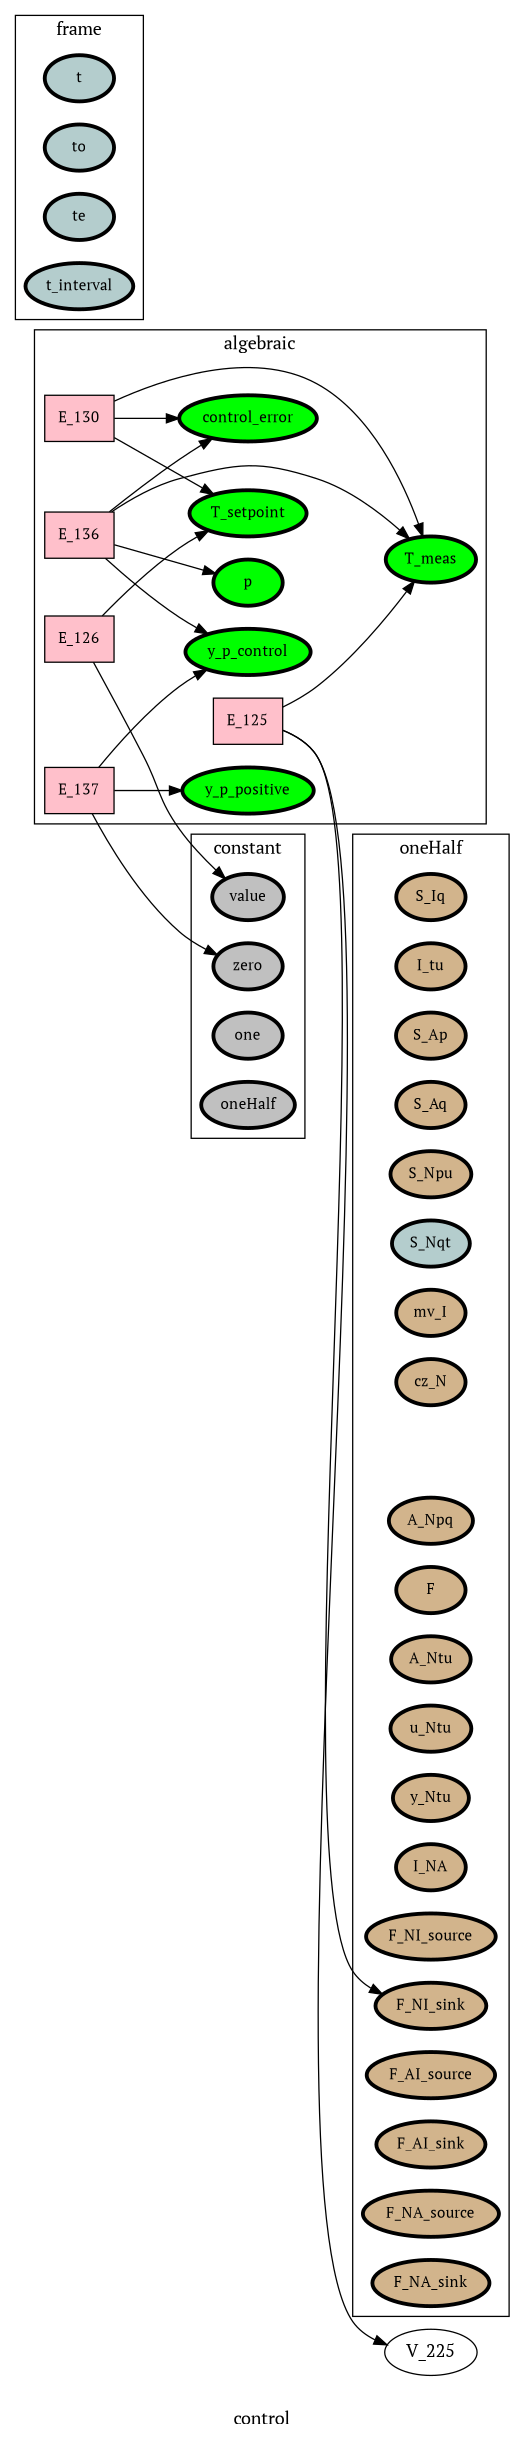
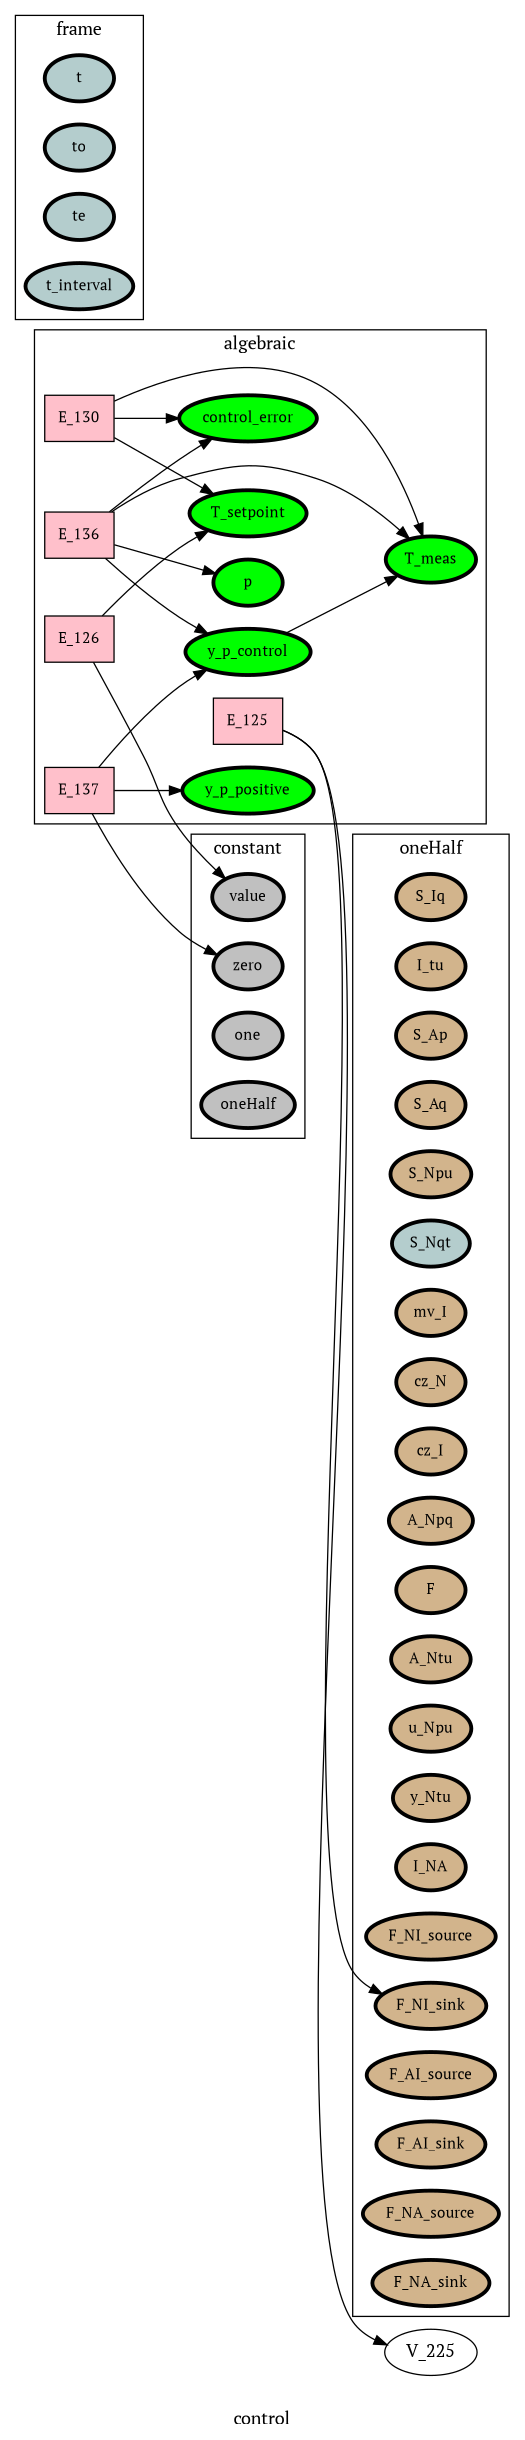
  digraph {
    fontname="PT Serif"
    label=control
    rankdir=LR
    node [fillcolor=tan fontname="PT Serif" fontsize=12 penwidth=3 style=filled]
    edge [fontname="PT Serif" splines=ortho]
    n1 [label=S_Iq]
    n2 [label=I_tu]
    n3 [label=S_Ap]
    n4 [label=S_Aq]
    n5 [label=S_Npu]
    n6 [fillcolor=lightcyan3 label=S_Nqt]
    n7 [label=mv_I]
    n8 [label=cz_N]
+   n9 [label=cz_I]
    n10 [label=A_Npq]
    n11 [label=F]
    n12 [label=A_Ntu]
-   n13 [label=u_Ntu]
+   n13 [label=u_Npu]
    n14 [label=y_Ntu]
    n15 [label=I_NA]
    n16 [label=F_NI_source]
    n17 [label=F_NI_sink]
    n18 [label=F_AI_source]
    n19 [label=F_AI_sink]
    n20 [label=F_NA_source]
    n21 [label=F_NA_sink]
    n22 [fillcolor=lightcyan3 label=t]
    n23 [fillcolor=lightcyan3 label=to]
    n24 [fillcolor=lightcyan3 label=te]
    n25 [fillcolor=lightcyan3 label=t_interval]
    n26 [fillcolor=grey label=value]
    n27 [fillcolor=grey label=zero]
    n28 [fillcolor=grey label=one]
    n29 [fillcolor=grey label=oneHalf]
    E_125 [fillcolor=pink shape=box penwidth=""]
    n31 [fillcolor=green label=T_meas]
    E_126 [fillcolor=pink shape=box penwidth=""]
    n33 [fillcolor=green label=T_setpoint]
    E_130 [fillcolor=pink shape=box penwidth=""]
    n35 [fillcolor=green label=control_error]
    E_136 [fillcolor=pink shape=box penwidth=""]
    n37 [fillcolor=green label=y_p_control]
    n38 [fillcolor=green label=p]
    E_137 [fillcolor=pink shape=box penwidth=""]
    n40 [fillcolor=green label=y_p_positive]
    V_225 [fillcolor="" fontsize="" penwidth="" style=""]
    subgraph cluster_1 {
      label=input
    }
    subgraph cluster_2 {
      label=dataFlow
    }
    subgraph cluster_3 {
      label=output
    }
    subgraph cluster_4 {
      label=oneHalf
      n1
      n2
      n3
      n4
      n5
      n6
      n7
      n8
+     n9
      n10
      n11
      n12
      n13
      n14
      n15
      n16
      n17
      n18
      n19
      n20
      n21
    }
    subgraph cluster_5 {
      label=frame
      n22
      n23
      n24
      n25
    }
    subgraph cluster_6 {
      label=state
    }
    subgraph cluster_7 {
      label=constant
      n26
      n27
      n28
      n29
    }
    subgraph cluster_8 {
      label=diffState
    }
    subgraph cluster_9 {
      label=algebraic
      E_125
      n31
      E_126
      n33
      E_130
      n35
      E_136
      n37
      n38
      E_137
      n40
    }
    E_125 -> n17
-   E_125 -> n31
+   n37 -> n31
    E_125 -> V_225
    E_126 -> n26
    E_126 -> n33
    E_130 -> n31
    E_130 -> n33
    E_130 -> n35
    E_136 -> n31
    E_136 -> n35
    E_136 -> n37
    E_136 -> n38
    E_137 -> n27
    E_137 -> n37
    E_137 -> n40
  }
